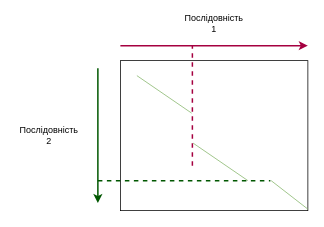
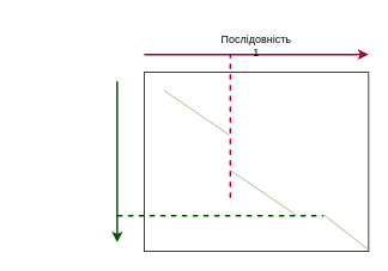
  <mxCell id="0" />
  <mxCell id="1" parent="0" />
  <mxCell id="2" value="" style="rounded=0;whiteSpace=wrap;html=1;" vertex="1" parent="1"><mxGeometry x="160" y="80" width="250" height="200" as="geometry" /></mxCell>
  <mxCell id="3" value="" style="endArrow=classic;html=1;fillColor=#d80073;strokeColor=#A50040;strokeWidth=2;" edge="1" parent="1"><mxGeometry width="50" height="50" relative="1" as="geometry"><mxPoint x="160" y="60" as="sourcePoint" /><mxPoint x="410" y="60" as="targetPoint" /></mxGeometry></mxCell>
  <mxCell id="4" value="" style="endArrow=classic;html=1;fillColor=#008a00;strokeColor=#005700;strokeWidth=2;" edge="1" parent="1"><mxGeometry width="50" height="50" relative="1" as="geometry"><mxPoint x="130" y="90" as="sourcePoint" /><mxPoint x="130" y="270" as="targetPoint" /></mxGeometry></mxCell>
- <mxCell id="5" value="Послідовність 2" style="text;html=1;strokeColor=none;fillColor=none;align=center;verticalAlign=middle;whiteSpace=wrap;rounded=0;" vertex="1" parent="1"><mxGeometry x="20" y="170" width="90" height="20" as="geometry" /></mxCell>
- <mxCell id="6" value="Послідовність 1" style="text;html=1;strokeColor=none;fillColor=none;align=center;verticalAlign=middle;whiteSpace=wrap;rounded=0;" vertex="1" parent="1"><mxGeometry x="240" y="20" width="90" height="20" as="geometry" /></mxCell>
+ <mxCell id="6" value="Послідовність 1" style="text;html=1;strokeColor=none;fillColor=none;align=center;verticalAlign=middle;whiteSpace=wrap;rounded=0;" vertex="1" parent="1"><mxGeometry x="240" y="40" width="90" height="20" as="geometry" /></mxCell>
  <mxCell id="7" value="" style="endArrow=none;html=1;fillColor=#d5e8d4;strokeColor=#82b366;exitX=0.6;exitY=0.35;exitDx=0;exitDy=0;exitPerimeter=0;" edge="1" parent="1"><mxGeometry width="50" height="50" relative="1" as="geometry"><mxPoint x="255" y="150" as="sourcePoint" /><mxPoint x="182" y="100" as="targetPoint" /></mxGeometry></mxCell>
  <mxCell id="8" value="" style="endArrow=none;html=1;fillColor=#d5e8d4;strokeColor=#82b366;exitX=0.6;exitY=0.35;exitDx=0;exitDy=0;exitPerimeter=0;" edge="1" parent="1"><mxGeometry width="50" height="50" relative="1" as="geometry"><mxPoint x="330" y="240" as="sourcePoint" /><mxPoint x="257" y="190" as="targetPoint" /></mxGeometry></mxCell>
  <mxCell id="9" value="" style="endArrow=none;html=1;fillColor=#d5e8d4;strokeColor=#82b366;exitX=0.6;exitY=0.35;exitDx=0;exitDy=0;exitPerimeter=0;" edge="1" parent="1"><mxGeometry width="50" height="50" relative="1" as="geometry"><mxPoint x="410" y="278" as="sourcePoint" /><mxPoint x="361" y="240" as="targetPoint" /></mxGeometry></mxCell>
  <mxCell id="10" value="" style="endArrow=none;dashed=1;html=1;fillColor=#d80073;strokeColor=#A50040;strokeWidth=2;" edge="1" parent="1"><mxGeometry width="50" height="50" relative="1" as="geometry"><mxPoint x="256" y="220" as="sourcePoint" /><mxPoint x="256" y="60" as="targetPoint" /></mxGeometry></mxCell>
  <mxCell id="11" value="" style="endArrow=none;dashed=1;html=1;strokeWidth=2;fillColor=#008a00;strokeColor=#005700;" edge="1" parent="1"><mxGeometry width="50" height="50" relative="1" as="geometry"><mxPoint x="130" y="240" as="sourcePoint" /><mxPoint x="360" y="240" as="targetPoint" /></mxGeometry></mxCell>
